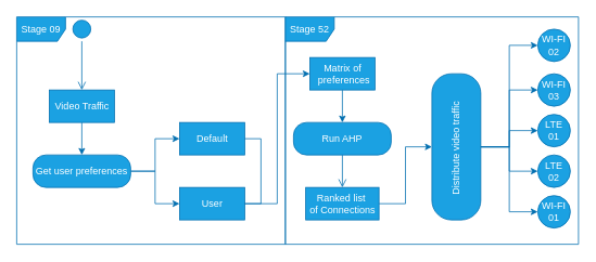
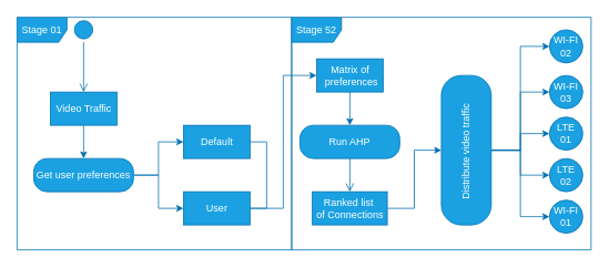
  <mxCell id="0" />
  <mxCell id="1" parent="0" />
  <mxCell id="2" value="" style="ellipse;html=1;shape=startState;fillColor=#1ba1e2;strokeColor=#006EAF;fontColor=#ffffff;" vertex="1" parent="1"><mxGeometry x="85" y="20" width="30" height="30" as="geometry" /></mxCell>
  <mxCell id="3" value="" style="edgeStyle=orthogonalEdgeStyle;html=1;verticalAlign=bottom;endArrow=open;endSize=8;strokeColor=#006EAF;fillColor=#1ba1e2;entryX=0.5;entryY=0;entryDx=0;entryDy=0;" edge="1" source="2" parent="1" target="8"><mxGeometry relative="1" as="geometry"><mxPoint x="95" y="100" as="targetPoint" /></mxGeometry></mxCell>
  <mxCell id="4" style="edgeStyle=orthogonalEdgeStyle;rounded=0;orthogonalLoop=1;jettySize=auto;html=1;exitX=1;exitY=0.5;exitDx=0;exitDy=0;entryX=0;entryY=0.5;entryDx=0;entryDy=0;fillColor=#1ba1e2;strokeColor=#006EAF;" edge="1" parent="1" source="6" target="12"><mxGeometry relative="1" as="geometry" /></mxCell>
  <mxCell id="5" style="edgeStyle=orthogonalEdgeStyle;rounded=0;orthogonalLoop=1;jettySize=auto;html=1;exitX=1;exitY=0.5;exitDx=0;exitDy=0;entryX=0;entryY=0.5;entryDx=0;entryDy=0;fillColor=#1ba1e2;strokeColor=#006EAF;" edge="1" parent="1" source="6" target="9"><mxGeometry relative="1" as="geometry" /></mxCell>
  <mxCell id="6" value="Get user preferences" style="rounded=1;whiteSpace=wrap;html=1;arcSize=40;fontColor=#ffffff;fillColor=#1ba1e2;strokeColor=#006EAF;" vertex="1" parent="1"><mxGeometry x="40" y="190" width="120" height="40" as="geometry" /></mxCell>
  <mxCell id="7" style="edgeStyle=orthogonalEdgeStyle;rounded=0;orthogonalLoop=1;jettySize=auto;html=1;exitX=0.5;exitY=1;exitDx=0;exitDy=0;entryX=0.5;entryY=0;entryDx=0;entryDy=0;fillColor=#1ba1e2;strokeColor=#006EAF;" edge="1" parent="1" source="8" target="6"><mxGeometry relative="1" as="geometry" /></mxCell>
  <mxCell id="8" value="Video Traffic" style="html=1;fillColor=#1ba1e2;strokeColor=#006EAF;fontColor=#ffffff;" vertex="1" parent="1"><mxGeometry x="60" y="110" width="80" height="40" as="geometry" /></mxCell>
  <mxCell id="9" value="Default" style="html=1;fillColor=#1ba1e2;strokeColor=#006EAF;fontColor=#ffffff;" vertex="1" parent="1"><mxGeometry x="220" y="150" width="80" height="40" as="geometry" /></mxCell>
  <mxCell id="10" style="edgeStyle=orthogonalEdgeStyle;rounded=0;orthogonalLoop=1;jettySize=auto;html=1;exitX=1;exitY=0.5;exitDx=0;exitDy=0;entryX=1;entryY=0.5;entryDx=0;entryDy=0;endArrow=none;endFill=0;fillColor=#1ba1e2;strokeColor=#006EAF;" edge="1" parent="1" source="12" target="9"><mxGeometry relative="1" as="geometry" /></mxCell>
  <mxCell id="11" style="edgeStyle=orthogonalEdgeStyle;rounded=0;orthogonalLoop=1;jettySize=auto;html=1;exitX=1;exitY=0.5;exitDx=0;exitDy=0;entryX=0;entryY=0.5;entryDx=0;entryDy=0;endArrow=classic;endFill=1;fillColor=#1ba1e2;strokeColor=#006EAF;" edge="1" parent="1" source="12" target="14"><mxGeometry relative="1" as="geometry" /></mxCell>
  <mxCell id="12" value="User" style="html=1;fillColor=#1ba1e2;strokeColor=#006EAF;fontColor=#ffffff;" vertex="1" parent="1"><mxGeometry x="220" y="230" width="80" height="40" as="geometry" /></mxCell>
  <mxCell id="13" style="edgeStyle=orthogonalEdgeStyle;rounded=0;orthogonalLoop=1;jettySize=auto;html=1;exitX=0.5;exitY=1;exitDx=0;exitDy=0;entryX=0.5;entryY=0;entryDx=0;entryDy=0;endArrow=classic;endFill=1;fillColor=#1ba1e2;strokeColor=#006EAF;" edge="1" parent="1" source="14" target="15"><mxGeometry relative="1" as="geometry" /></mxCell>
  <mxCell id="14" value="Matrix of&lt;br&gt;&amp;nbsp;preferences" style="html=1;fillColor=#1ba1e2;strokeColor=#006EAF;fontColor=#ffffff;" vertex="1" parent="1"><mxGeometry x="380" y="70" width="80" height="40" as="geometry" /></mxCell>
  <mxCell id="15" value="Run AHP" style="rounded=1;whiteSpace=wrap;html=1;arcSize=40;fontColor=#ffffff;fillColor=#1ba1e2;strokeColor=#006EAF;" vertex="1" parent="1"><mxGeometry x="360" y="150" width="120" height="40" as="geometry" /></mxCell>
  <mxCell id="16" value="" style="edgeStyle=orthogonalEdgeStyle;html=1;verticalAlign=bottom;endArrow=open;endSize=8;strokeColor=#006EAF;fillColor=#1ba1e2;entryX=0.5;entryY=0;entryDx=0;entryDy=0;" edge="1" source="15" parent="1" target="18"><mxGeometry relative="1" as="geometry"><mxPoint x="420" y="220" as="targetPoint" /></mxGeometry></mxCell>
  <mxCell id="17" style="edgeStyle=orthogonalEdgeStyle;rounded=0;orthogonalLoop=1;jettySize=auto;html=1;exitX=1;exitY=0.5;exitDx=0;exitDy=0;entryX=0.5;entryY=0;entryDx=0;entryDy=0;endArrow=classic;endFill=1;fillColor=#1ba1e2;strokeColor=#006EAF;" edge="1" parent="1" source="18" target="24"><mxGeometry relative="1" as="geometry" /></mxCell>
  <mxCell id="18" value="Ranked list&amp;nbsp;&lt;br&gt;of Connections" style="html=1;fillColor=#1ba1e2;strokeColor=#006EAF;fontColor=#ffffff;" vertex="1" parent="1"><mxGeometry x="375" y="230" width="90" height="40" as="geometry" /></mxCell>
  <mxCell id="19" style="edgeStyle=orthogonalEdgeStyle;rounded=0;orthogonalLoop=1;jettySize=auto;html=1;exitX=0.5;exitY=1;exitDx=0;exitDy=0;entryX=0;entryY=0.5;entryDx=0;entryDy=0;endArrow=classic;endFill=1;fillColor=#1ba1e2;strokeColor=#006EAF;" edge="1" parent="1" source="24" target="27"><mxGeometry relative="1" as="geometry" /></mxCell>
  <mxCell id="20" style="edgeStyle=orthogonalEdgeStyle;rounded=0;orthogonalLoop=1;jettySize=auto;html=1;exitX=0.5;exitY=1;exitDx=0;exitDy=0;entryX=0;entryY=0.5;entryDx=0;entryDy=0;endArrow=classic;endFill=1;fillColor=#1ba1e2;strokeColor=#006EAF;" edge="1" parent="1" source="24" target="28"><mxGeometry relative="1" as="geometry" /></mxCell>
  <mxCell id="21" style="edgeStyle=orthogonalEdgeStyle;rounded=0;orthogonalLoop=1;jettySize=auto;html=1;exitX=0.5;exitY=1;exitDx=0;exitDy=0;entryX=0;entryY=0.5;entryDx=0;entryDy=0;endArrow=classic;endFill=1;fillColor=#1ba1e2;strokeColor=#006EAF;" edge="1" parent="1" source="24" target="26"><mxGeometry relative="1" as="geometry" /></mxCell>
  <mxCell id="22" style="edgeStyle=orthogonalEdgeStyle;rounded=0;orthogonalLoop=1;jettySize=auto;html=1;exitX=0.5;exitY=1;exitDx=0;exitDy=0;entryX=0;entryY=0.5;entryDx=0;entryDy=0;endArrow=classic;endFill=1;fillColor=#1ba1e2;strokeColor=#006EAF;" edge="1" parent="1" source="24" target="29"><mxGeometry relative="1" as="geometry" /></mxCell>
  <mxCell id="23" style="edgeStyle=orthogonalEdgeStyle;rounded=0;orthogonalLoop=1;jettySize=auto;html=1;exitX=0.5;exitY=1;exitDx=0;exitDy=0;entryX=0;entryY=0.5;entryDx=0;entryDy=0;endArrow=classic;endFill=1;fillColor=#1ba1e2;strokeColor=#006EAF;" edge="1" parent="1" source="24" target="25"><mxGeometry relative="1" as="geometry" /></mxCell>
  <mxCell id="24" value="Distribute video traffic&amp;nbsp;" style="rounded=1;whiteSpace=wrap;html=1;arcSize=40;fontColor=#ffffff;fillColor=#1ba1e2;strokeColor=#006EAF;rotation=-90;" vertex="1" parent="1"><mxGeometry x="470" y="150" width="180" height="60" as="geometry" /></mxCell>
  <mxCell id="25" value="WI-FI 01" style="ellipse;whiteSpace=wrap;html=1;aspect=fixed;fillColor=#1ba1e2;strokeColor=#006EAF;fontColor=#ffffff;" vertex="1" parent="1"><mxGeometry x="660" y="240" width="40" height="40" as="geometry" /></mxCell>
  <mxCell id="26" value="LTE&lt;br&gt;01" style="ellipse;whiteSpace=wrap;html=1;aspect=fixed;fillColor=#1ba1e2;strokeColor=#006EAF;fontColor=#ffffff;" vertex="1" parent="1"><mxGeometry x="660" y="140" width="40" height="40" as="geometry" /></mxCell>
  <mxCell id="27" value="WI-FI 02" style="ellipse;whiteSpace=wrap;html=1;aspect=fixed;fillColor=#1ba1e2;strokeColor=#006EAF;fontColor=#ffffff;" vertex="1" parent="1"><mxGeometry x="660" y="35" width="40" height="40" as="geometry" /></mxCell>
  <mxCell id="28" value="WI-FI 03" style="ellipse;whiteSpace=wrap;html=1;aspect=fixed;fillColor=#1ba1e2;strokeColor=#006EAF;fontColor=#ffffff;" vertex="1" parent="1"><mxGeometry x="660" y="90" width="40" height="40" as="geometry" /></mxCell>
  <mxCell id="29" value="LTE&lt;br&gt;02" style="ellipse;whiteSpace=wrap;html=1;aspect=fixed;fillColor=#1ba1e2;strokeColor=#006EAF;fontColor=#ffffff;" vertex="1" parent="1"><mxGeometry x="660" y="190" width="40" height="40" as="geometry" /></mxCell>
- <mxCell id="30" value="Stage 09" style="shape=umlFrame;whiteSpace=wrap;html=1;fillColor=#1ba1e2;strokeColor=#006EAF;fontColor=#ffffff;" vertex="1" parent="1"><mxGeometry x="20" y="20" width="330" height="280" as="geometry" /></mxCell>
+ <mxCell id="30" value="Stage 01" style="shape=umlFrame;whiteSpace=wrap;html=1;fillColor=#1ba1e2;strokeColor=#006EAF;fontColor=#ffffff;" vertex="1" parent="1"><mxGeometry x="20" y="20" width="330" height="280" as="geometry" /></mxCell>
  <mxCell id="31" value="Stage 52" style="shape=umlFrame;whiteSpace=wrap;html=1;fillColor=#1ba1e2;strokeColor=#006EAF;fontColor=#ffffff;" vertex="1" parent="1"><mxGeometry x="350" y="20" width="360" height="280" as="geometry" /></mxCell>
